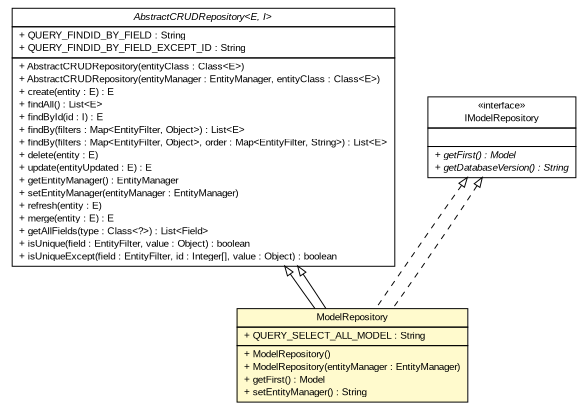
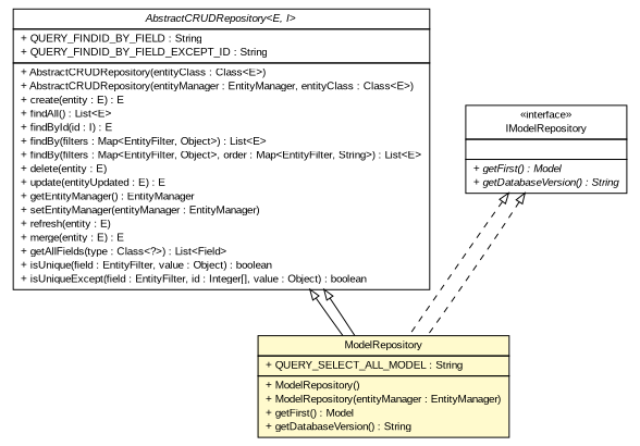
  digraph {
    nodesep=0.25
    ranksep=0.5
    node [fontcolor=black fontname=arial fontsize=10.0 shape=plaintext]
    edge [arrowtail=empty dir=back fontname=arial fontsize=10 headport=p labelfontname=arial labelfontsize=10 tailport=p]
    n1 [label=<<table title="gov.sandia.cf.dao.AbstractCRUDRepository" border="0" cellborder="1" cellspacing="0" cellpadding="2" port="p" href="../AbstractCRUDRepository.html"> 		<tr><td><table border="0" cellspacing="0" cellpadding="1"> <tr><td align="center" balign="center"><font face="arial italic"> AbstractCRUDRepository&lt;E, I&gt; </font></td></tr> 		</table></td></tr> 		<tr><td><table border="0" cellspacing="0" cellpadding="1"> <tr><td align="left" balign="left"> + QUERY_FINDID_BY_FIELD : String </td></tr> <tr><td align="left" balign="left"> + QUERY_FINDID_BY_FIELD_EXCEPT_ID : String </td></tr> 		</table></td></tr> 		<tr><td><table border="0" cellspacing="0" cellpadding="1"> <tr><td align="left" balign="left"> + AbstractCRUDRepository(entityClass : Class&lt;E&gt;) </td></tr> <tr><td align="left" balign="left"> + AbstractCRUDRepository(entityManager : EntityManager, entityClass : Class&lt;E&gt;) </td></tr> <tr><td align="left" balign="left"> + create(entity : E) : E </td></tr> <tr><td align="left" balign="left"> + findAll() : List&lt;E&gt; </td></tr> <tr><td align="left" balign="left"> + findById(id : I) : E </td></tr> <tr><td align="left" balign="left"> + findBy(filters : Map&lt;EntityFilter, Object&gt;) : List&lt;E&gt; </td></tr> <tr><td align="left" balign="left"> + findBy(filters : Map&lt;EntityFilter, Object&gt;, order : Map&lt;EntityFilter, String&gt;) : List&lt;E&gt; </td></tr> <tr><td align="left" balign="left"> + delete(entity : E) </td></tr> <tr><td align="left" balign="left"> + update(entityUpdated : E) : E </td></tr> <tr><td align="left" balign="left"> + getEntityManager() : EntityManager </td></tr> <tr><td align="left" balign="left"> + setEntityManager(entityManager : EntityManager) </td></tr> <tr><td align="left" balign="left"> + refresh(entity : E) </td></tr> <tr><td align="left" balign="left"> + merge(entity : E) : E </td></tr> <tr><td align="left" balign="left"> + getAllFields(type : Class&lt;?&gt;) : List&lt;Field&gt; </td></tr> <tr><td align="left" balign="left"> + isUnique(field : EntityFilter, value : Object) : boolean </td></tr> <tr><td align="left" balign="left"> + isUniqueExcept(field : EntityFilter, id : Integer[], value : Object) : boolean </td></tr> 		</table></td></tr> 		</table>>]
-   n2 [label=<<table title="gov.sandia.cf.dao.impl.ModelRepository" border="0" cellborder="1" cellspacing="0" cellpadding="2" port="p" bgcolor="lemonChiffon" href="./ModelRepository.html"> 		<tr><td><table border="0" cellspacing="0" cellpadding="1"> <tr><td align="center" balign="center"> ModelRepository </td></tr> 		</table></td></tr> 		<tr><td><table border="0" cellspacing="0" cellpadding="1"> <tr><td align="left" balign="left"> + QUERY_SELECT_ALL_MODEL : String </td></tr> 		</table></td></tr> 		<tr><td><table border="0" cellspacing="0" cellpadding="1"> <tr><td align="left" balign="left"> + ModelRepository() </td></tr> <tr><td align="left" balign="left"> + ModelRepository(entityManager : EntityManager) </td></tr> <tr><td align="left" balign="left"> + getFirst() : Model </td></tr> <tr><td align="left" balign="left"> + setEntityManager() : String </td></tr> 		</table></td></tr> 		</table>>]
+   n2 [label=<<table title="gov.sandia.cf.dao.impl.ModelRepository" border="0" cellborder="1" cellspacing="0" cellpadding="2" port="p" bgcolor="lemonChiffon" href="./ModelRepository.html"> 		<tr><td><table border="0" cellspacing="0" cellpadding="1"> <tr><td align="center" balign="center"> ModelRepository </td></tr> 		</table></td></tr> 		<tr><td><table border="0" cellspacing="0" cellpadding="1"> <tr><td align="left" balign="left"> + QUERY_SELECT_ALL_MODEL : String </td></tr> 		</table></td></tr> 		<tr><td><table border="0" cellspacing="0" cellpadding="1"> <tr><td align="left" balign="left"> + ModelRepository() </td></tr> <tr><td align="left" balign="left"> + ModelRepository(entityManager : EntityManager) </td></tr> <tr><td align="left" balign="left"> + getFirst() : Model </td></tr> <tr><td align="left" balign="left"> + getDatabaseVersion() : String </td></tr> 		</table></td></tr> 		</table>>]
    n3 [label=<<table title="gov.sandia.cf.dao.IModelRepository" border="0" cellborder="1" cellspacing="0" cellpadding="2" port="p" href="../IModelRepository.html"> 		<tr><td><table border="0" cellspacing="0" cellpadding="1"> <tr><td align="center" balign="center"> &#171;interface&#187; </td></tr> <tr><td align="center" balign="center"> IModelRepository </td></tr> 		</table></td></tr> 		<tr><td><table border="0" cellspacing="0" cellpadding="1"> <tr><td align="left" balign="left">  </td></tr> 		</table></td></tr> 		<tr><td><table border="0" cellspacing="0" cellpadding="1"> <tr><td align="left" balign="left"><font face="arial italic" point-size="10.0"> + getFirst() : Model </font></td></tr> <tr><td align="left" balign="left"><font face="arial italic" point-size="10.0"> + getDatabaseVersion() : String </font></td></tr> 		</table></td></tr> 		</table>>]
    n1 -> n2
    n1 -> n2
    n3 -> n2 [style=dashed]
    n3 -> n2 [style=dashed]
  }
